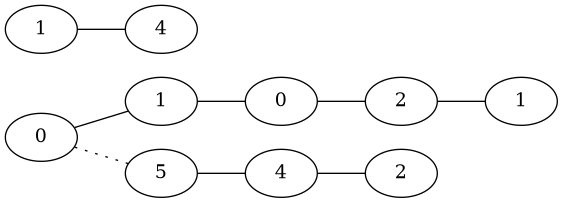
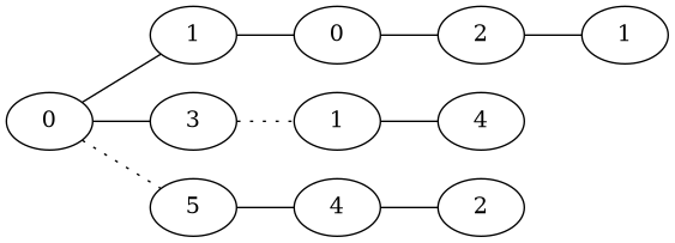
  graph {
    rankdir=LR
    n1 [label=0]
    n2 [label=1]
+   n3 [label=3]
    n4 [label=5]
    n5 [label=0]
    n6 [label=2]
    n7 [label=1]
    n8 [label=1]
    n9 [label=4]
    n10 [label=4]
    n11 [label=2]
    n1 -- n2
+   n1 -- n3
    n1 -- n4 [style=dotted]
    n2 -- n5
+   n3 -- n8 [style=dotted]
    n4 -- n10
    n5 -- n6
    n6 -- n7
    n8 -- n9
    n10 -- n11
  }
